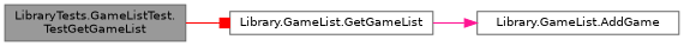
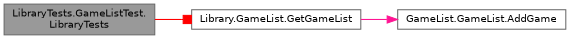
  digraph {
    rankdir=LR
    node [color=grey40 fillcolor=white fontname=Helvetica fontsize=10 shape=box style=filled]
    edge [fontname=Helvetica fontsize=10 labelfontname=Helvetica labelfontsize=10 style=solid]
-   n1 [color=gray40 fillcolor=grey60 fontcolor=black height=0.2 label="LibraryTests.GameListTest.\lTestGetGameList" width=0.4]
+   n1 [color=gray40 fillcolor=grey60 fontcolor=black height=0.2 label="LibraryTests.GameListTest.\lLibraryTests" width=0.4]
    n2 [height=0.2 label="Library.GameList.GetGameList" width=0.4]
-   n3 [height=0.2 label="Library.GameList.AddGame" width=0.4]
+   n3 [height=0.2 label="GameList.GameList.AddGame" width=0.4]
    n1 -> n2 [arrowhead=box color=red]
    n2 -> n3 [arrowhead=normal color=deeppink]
  }
